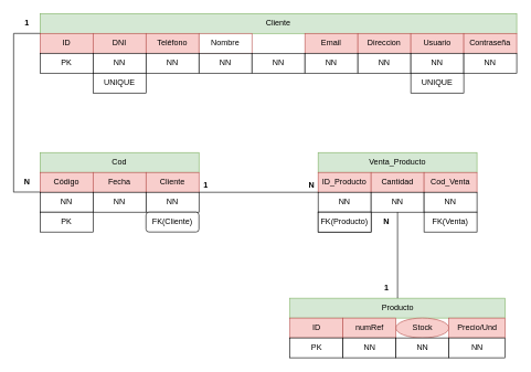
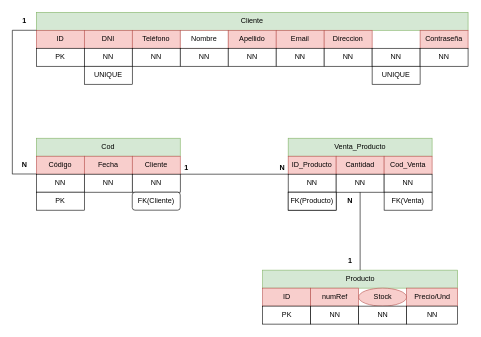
  <mxCell id="0" />
  <mxCell id="1" parent="0" />
  <mxCell id="2" value="Cliente" style="rounded=0;whiteSpace=wrap;html=1;fillColor=#d5e8d4;strokeColor=#82b366;" vertex="1" parent="1"><mxGeometry x="60" y="20" width="720" height="30" as="geometry" /></mxCell>
  <mxCell id="3" value="ID" style="rounded=0;whiteSpace=wrap;html=1;fillColor=#f8cecc;strokeColor=#b85450;" vertex="1" parent="1"><mxGeometry x="60" y="50" width="80" height="30" as="geometry" /></mxCell>
  <mxCell id="4" value="DNI" style="rounded=0;whiteSpace=wrap;html=1;fillColor=#f8cecc;strokeColor=#b85450;" vertex="1" parent="1"><mxGeometry x="140" y="50" width="80" height="30" as="geometry" /></mxCell>
  <mxCell id="5" value="Teléfono" style="rounded=0;whiteSpace=wrap;html=1;fillColor=#f8cecc;strokeColor=#b85450;" vertex="1" parent="1"><mxGeometry x="220" y="50" width="80" height="30" as="geometry" /></mxCell>
  <mxCell id="6" value="Nombre" style="rounded=0;whiteSpace=wrap;html=1;fillColor=#ffffff;strokeColor=#b85450;" vertex="1" parent="1"><mxGeometry x="300" y="50" width="80" height="30" as="geometry" /></mxCell>
+ <mxCell id="7" value="Apellido" style="rounded=0;whiteSpace=wrap;html=1;fillColor=#f8cecc;strokeColor=#b85450;" vertex="1" parent="1"><mxGeometry x="380" y="50" width="80" height="30" as="geometry" /></mxCell>
  <mxCell id="8" value="Email" style="rounded=0;whiteSpace=wrap;html=1;fillColor=#f8cecc;strokeColor=#b85450;" vertex="1" parent="1"><mxGeometry x="460" y="50" width="80" height="30" as="geometry" /></mxCell>
  <mxCell id="9" value="Direccion" style="rounded=0;whiteSpace=wrap;html=1;fillColor=#f8cecc;strokeColor=#b85450;" vertex="1" parent="1"><mxGeometry x="540" y="50" width="80" height="30" as="geometry" /></mxCell>
- <mxCell id="10" value="Usuario" style="rounded=0;whiteSpace=wrap;html=1;fillColor=#f8cecc;strokeColor=#b85450;" vertex="1" parent="1"><mxGeometry x="620" y="50" width="80" height="30" as="geometry" /></mxCell>
  <mxCell id="11" value="Contraseña" style="rounded=0;whiteSpace=wrap;html=1;fillColor=#f8cecc;strokeColor=#b85450;" vertex="1" parent="1"><mxGeometry x="700" y="50" width="80" height="30" as="geometry" /></mxCell>
  <mxCell id="12" value="PK" style="rounded=0;whiteSpace=wrap;html=1;" vertex="1" parent="1"><mxGeometry x="60" y="80" width="80" height="30" as="geometry" /></mxCell>
  <mxCell id="13" value="NN" style="rounded=0;whiteSpace=wrap;html=1;" vertex="1" parent="1"><mxGeometry x="140" y="80" width="80" height="30" as="geometry" /></mxCell>
  <mxCell id="14" value="NN" style="rounded=0;whiteSpace=wrap;html=1;" vertex="1" parent="1"><mxGeometry x="220" y="80" width="80" height="30" as="geometry" /></mxCell>
  <mxCell id="15" value="UNIQUE" style="rounded=0;whiteSpace=wrap;html=1;" vertex="1" parent="1"><mxGeometry x="140" y="110" width="80" height="30" as="geometry" /></mxCell>
  <mxCell id="16" value="NN" style="rounded=0;whiteSpace=wrap;html=1;" vertex="1" parent="1"><mxGeometry x="300" y="80" width="80" height="30" as="geometry" /></mxCell>
  <mxCell id="17" value="NN" style="rounded=0;whiteSpace=wrap;html=1;" vertex="1" parent="1"><mxGeometry x="380" y="80" width="80" height="30" as="geometry" /></mxCell>
  <mxCell id="18" value="NN" style="rounded=0;whiteSpace=wrap;html=1;" vertex="1" parent="1"><mxGeometry x="460" y="80" width="80" height="30" as="geometry" /></mxCell>
  <mxCell id="19" value="NN" style="rounded=0;whiteSpace=wrap;html=1;" vertex="1" parent="1"><mxGeometry x="540" y="80" width="80" height="30" as="geometry" /></mxCell>
  <mxCell id="20" value="NN" style="rounded=0;whiteSpace=wrap;html=1;" vertex="1" parent="1"><mxGeometry x="620" y="80" width="80" height="30" as="geometry" /></mxCell>
  <mxCell id="21" value="UNIQUE" style="rounded=0;whiteSpace=wrap;html=1;" vertex="1" parent="1"><mxGeometry x="620" y="110" width="80" height="30" as="geometry" /></mxCell>
  <mxCell id="22" value="NN" style="rounded=0;whiteSpace=wrap;html=1;" vertex="1" parent="1"><mxGeometry x="700" y="80" width="80" height="30" as="geometry" /></mxCell>
  <mxCell id="23" value="Cod" style="rounded=0;whiteSpace=wrap;html=1;fillColor=#d5e8d4;strokeColor=#82b366;" vertex="1" parent="1"><mxGeometry x="60" y="230" width="240" height="30" as="geometry" /></mxCell>
  <mxCell id="24" value="Código" style="rounded=0;whiteSpace=wrap;html=1;fillColor=#f8cecc;strokeColor=#b85450;" vertex="1" parent="1"><mxGeometry x="60" y="260" width="80" height="30" as="geometry" /></mxCell>
  <mxCell id="25" value="Fecha" style="rounded=0;whiteSpace=wrap;html=1;fillColor=#f8cecc;strokeColor=#b85450;" vertex="1" parent="1"><mxGeometry x="140" y="260" width="80" height="30" as="geometry" /></mxCell>
  <mxCell id="26" value="Cliente" style="rounded=0;whiteSpace=wrap;html=1;fillColor=#f8cecc;strokeColor=#b85450;" vertex="1" parent="1"><mxGeometry x="220" y="260" width="80" height="30" as="geometry" /></mxCell>
  <mxCell id="27" value="NN" style="rounded=0;whiteSpace=wrap;html=1;" vertex="1" parent="1"><mxGeometry x="60" y="290" width="80" height="30" as="geometry" /></mxCell>
  <mxCell id="28" value="NN" style="rounded=0;whiteSpace=wrap;html=1;" vertex="1" parent="1"><mxGeometry x="140" y="290" width="80" height="30" as="geometry" /></mxCell>
  <mxCell id="29" value="NN" style="rounded=0;whiteSpace=wrap;html=1;" vertex="1" parent="1"><mxGeometry x="220" y="290" width="80" height="30" as="geometry" /></mxCell>
  <mxCell id="30" value="FK(Cliente)" style="whiteSpace=wrap;html=1;rounded=1;" vertex="1" parent="1"><mxGeometry x="220" y="320" width="80" height="30" as="geometry" /></mxCell>
  <mxCell id="31" value="" style="endArrow=none;html=1;rounded=0;entryX=0;entryY=0;entryDx=0;entryDy=0;" edge="1" parent="1" target="3"><mxGeometry width="50" height="50" relative="1" as="geometry"><mxPoint y="50" as="sourcePoint" x="20" /><mxPoint x="470" y="230" as="targetPoint" /></mxGeometry></mxCell>
  <mxCell id="32" value="" style="endArrow=none;html=1;rounded=0;fontStyle=1" edge="1" parent="1"><mxGeometry width="50" height="50" relative="1" as="geometry"><mxPoint y="290" as="sourcePoint" x="20" /><mxPoint y="50" as="targetPoint" x="20" /></mxGeometry></mxCell>
  <mxCell id="33" value="&lt;b&gt;1&lt;/b&gt;" style="text;html=1;align=center;verticalAlign=middle;resizable=0;points=[];autosize=1;strokeColor=none;fillColor=none;" vertex="1" parent="1"><mxGeometry x="25" y="20" width="30" height="30" as="geometry" /></mxCell>
  <mxCell id="34" value="Venta_Producto" style="rounded=0;whiteSpace=wrap;html=1;fillColor=#d5e8d4;strokeColor=#82b366;" vertex="1" parent="1"><mxGeometry x="480" y="230" width="240" height="30" as="geometry" /></mxCell>
  <mxCell id="35" value="ID_Producto" style="rounded=0;whiteSpace=wrap;html=1;fillColor=#f8cecc;strokeColor=#b85450;" vertex="1" parent="1"><mxGeometry x="480" y="260" width="80" height="30" as="geometry" /></mxCell>
  <mxCell id="36" value="Cantidad" style="rounded=0;whiteSpace=wrap;html=1;fillColor=#f8cecc;strokeColor=#b85450;" vertex="1" parent="1"><mxGeometry x="560" y="260" width="80" height="30" as="geometry" /></mxCell>
  <mxCell id="37" value="PK" style="rounded=0;whiteSpace=wrap;html=1;" vertex="1" parent="1"><mxGeometry x="60" y="320" width="80" height="30" as="geometry" /></mxCell>
  <mxCell id="38" value="Cod_Venta" style="rounded=0;whiteSpace=wrap;html=1;fillColor=#f8cecc;strokeColor=#b85450;" vertex="1" parent="1"><mxGeometry x="640" y="260" width="80" height="30" as="geometry" /></mxCell>
  <mxCell id="39" value="NN" style="rounded=0;whiteSpace=wrap;html=1;" vertex="1" parent="1"><mxGeometry x="480" y="290" width="80" height="30" as="geometry" /></mxCell>
  <mxCell id="40" value="NN" style="rounded=0;whiteSpace=wrap;html=1;" vertex="1" parent="1"><mxGeometry x="560" y="290" width="80" height="30" as="geometry" /></mxCell>
  <mxCell id="41" value="NN" style="rounded=0;whiteSpace=wrap;html=1;" vertex="1" parent="1"><mxGeometry x="640" y="290" width="80" height="30" as="geometry" /></mxCell>
  <mxCell id="42" value="FK(Producto)" style="rounded=0;whiteSpace=wrap;html=1;" vertex="1" parent="1"><mxGeometry x="480" y="320" width="80" height="30" as="geometry" /></mxCell>
  <mxCell id="43" value="FK(Producto)" style="rounded=0;whiteSpace=wrap;html=1;" vertex="1" parent="1"><mxGeometry x="480" y="320" width="80" height="30" as="geometry" /></mxCell>
  <mxCell id="44" value="FK(Venta)" style="rounded=0;whiteSpace=wrap;html=1;" vertex="1" parent="1"><mxGeometry x="640" y="320" width="80" height="30" as="geometry" /></mxCell>
  <mxCell id="45" value="" style="endArrow=none;html=1;rounded=0;" edge="1" parent="1"><mxGeometry width="50" height="50" relative="1" as="geometry"><mxPoint y="289.67" as="sourcePoint" x="20" /><mxPoint x="60" y="289.67" as="targetPoint" /></mxGeometry></mxCell>
  <mxCell id="46" value="&lt;b&gt;N&lt;/b&gt;" style="text;html=1;align=center;verticalAlign=middle;resizable=0;points=[];autosize=1;strokeColor=none;fillColor=none;" vertex="1" parent="1"><mxGeometry x="25" y="260" width="30" height="30" as="geometry" /></mxCell>
  <mxCell id="47" value="" style="endArrow=none;html=1;rounded=0;entryX=1;entryY=0;entryDx=0;entryDy=0;exitX=0;exitY=0;exitDx=0;exitDy=0;" edge="1" parent="1" source="39" target="29"><mxGeometry width="50" height="50" relative="1" as="geometry"><mxPoint x="30" y="290" as="sourcePoint" /><mxPoint x="30" y="60" as="targetPoint" /></mxGeometry></mxCell>
  <mxCell id="48" value="&lt;b&gt;1&lt;/b&gt;" style="text;html=1;align=center;verticalAlign=middle;resizable=0;points=[];autosize=1;strokeColor=none;fillColor=none;" vertex="1" parent="1"><mxGeometry x="295" y="265" width="30" height="30" as="geometry" /></mxCell>
  <mxCell id="49" value="&lt;b&gt;N&lt;/b&gt;" style="text;html=1;align=center;verticalAlign=middle;resizable=0;points=[];autosize=1;strokeColor=none;fillColor=none;" vertex="1" parent="1"><mxGeometry x="455" y="265" width="30" height="30" as="geometry" /></mxCell>
  <mxCell id="50" value="Producto" style="rounded=0;whiteSpace=wrap;html=1;fillColor=#d5e8d4;strokeColor=#82b366;" vertex="1" parent="1"><mxGeometry x="437.5" y="450" width="325" height="30" as="geometry" /></mxCell>
  <mxCell id="51" value="ID" style="rounded=0;whiteSpace=wrap;html=1;fillColor=#f8cecc;strokeColor=#b85450;" vertex="1" parent="1"><mxGeometry x="437.5" y="480" width="80" height="30" as="geometry" /></mxCell>
  <mxCell id="52" value="PK" style="rounded=0;whiteSpace=wrap;html=1;" vertex="1" parent="1"><mxGeometry x="437.5" y="510" width="80" height="30" as="geometry" /></mxCell>
  <mxCell id="53" value="numRef" style="rounded=0;whiteSpace=wrap;html=1;fillColor=#f8cecc;strokeColor=#b85450;" vertex="1" parent="1"><mxGeometry x="517.5" y="480" width="80" height="30" as="geometry" /></mxCell>
  <mxCell id="54" value="NN" style="rounded=0;whiteSpace=wrap;html=1;" vertex="1" parent="1"><mxGeometry x="517.5" y="510" width="80" height="30" as="geometry" /></mxCell>
  <mxCell id="55" value="Stock" style="ellipse;whiteSpace=wrap;html=1;fillColor=#f8cecc;strokeColor=#b85450;" vertex="1" parent="1"><mxGeometry x="597.5" y="480" width="80" height="30" as="geometry" /></mxCell>
  <mxCell id="56" value="NN" style="rounded=0;whiteSpace=wrap;html=1;" vertex="1" parent="1"><mxGeometry x="597.5" y="510" width="80" height="30" as="geometry" /></mxCell>
  <mxCell id="57" value="Precio/Und" style="rounded=0;whiteSpace=wrap;html=1;fillColor=#f8cecc;strokeColor=#b85450;" vertex="1" parent="1"><mxGeometry x="677.5" y="480" width="85" height="30" as="geometry" /></mxCell>
  <mxCell id="58" value="NN" style="rounded=0;whiteSpace=wrap;html=1;" vertex="1" parent="1"><mxGeometry x="677.5" y="510" width="85" height="30" as="geometry" /></mxCell>
  <mxCell id="59" value="" style="endArrow=none;html=1;rounded=0;entryX=0.5;entryY=1;entryDx=0;entryDy=0;" edge="1" parent="1" source="50" target="40"><mxGeometry width="50" height="50" relative="1" as="geometry"><mxPoint x="780" y="470" as="sourcePoint" /><mxPoint x="830" y="420" as="targetPoint" /></mxGeometry></mxCell>
  <mxCell id="60" value="&lt;b&gt;1&lt;/b&gt;" style="text;html=1;align=center;verticalAlign=middle;resizable=0;points=[];autosize=1;strokeColor=none;fillColor=none;" vertex="1" parent="1"><mxGeometry x="567.5" y="420" width="30" height="30" as="geometry" /></mxCell>
  <mxCell id="61" value="&lt;b&gt;N&lt;/b&gt;" style="text;html=1;align=center;verticalAlign=middle;resizable=0;points=[];autosize=1;strokeColor=none;fillColor=none;" vertex="1" parent="1"><mxGeometry x="567.5" y="320" width="30" height="30" as="geometry" /></mxCell>
